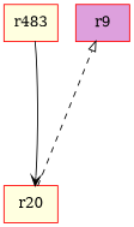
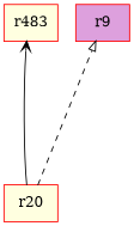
  digraph {
    rankdir=BT
    ranksep=2.0
    node [color=red fillcolor=lightyellow shape=record style=filled]
    n1 [fillcolor=plum label="{r9}"]
    n2 [label="{r483}"]
    n3 [label="{r20}"]
-   n2 -> n3 [arrowhead=vee style=solid]
+   n3 -> n2 [arrowhead=vee style=solid]
    n3 -> n1 [arrowhead=onormal style=dashed]
  }
